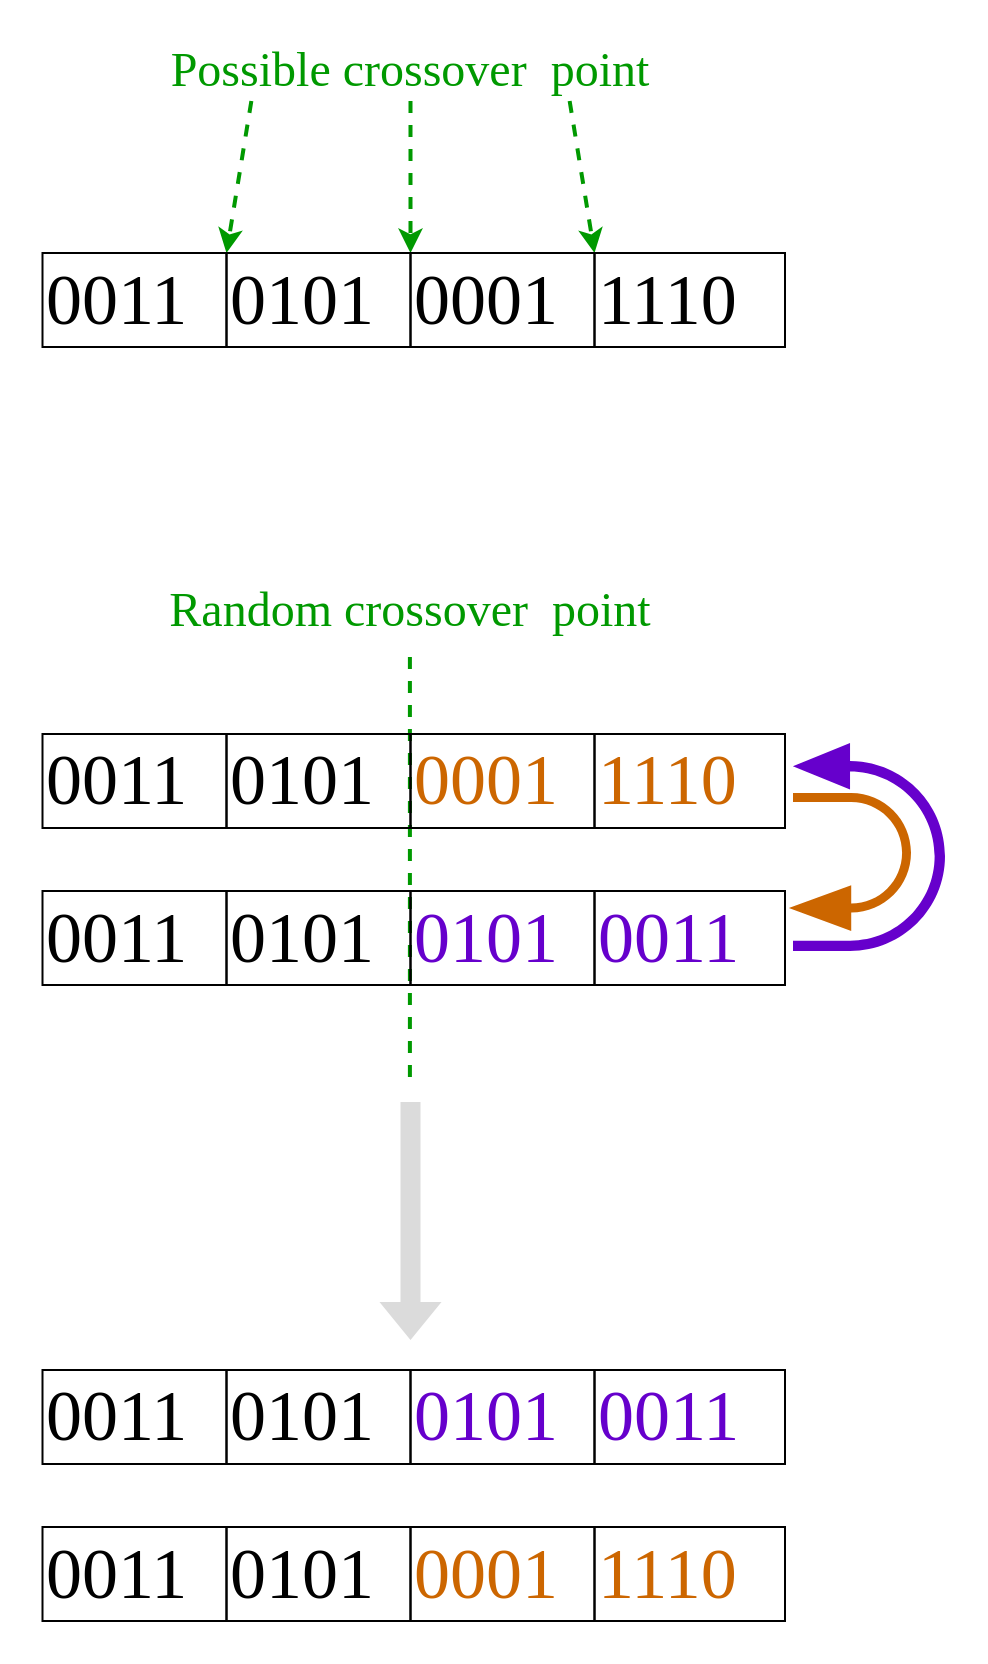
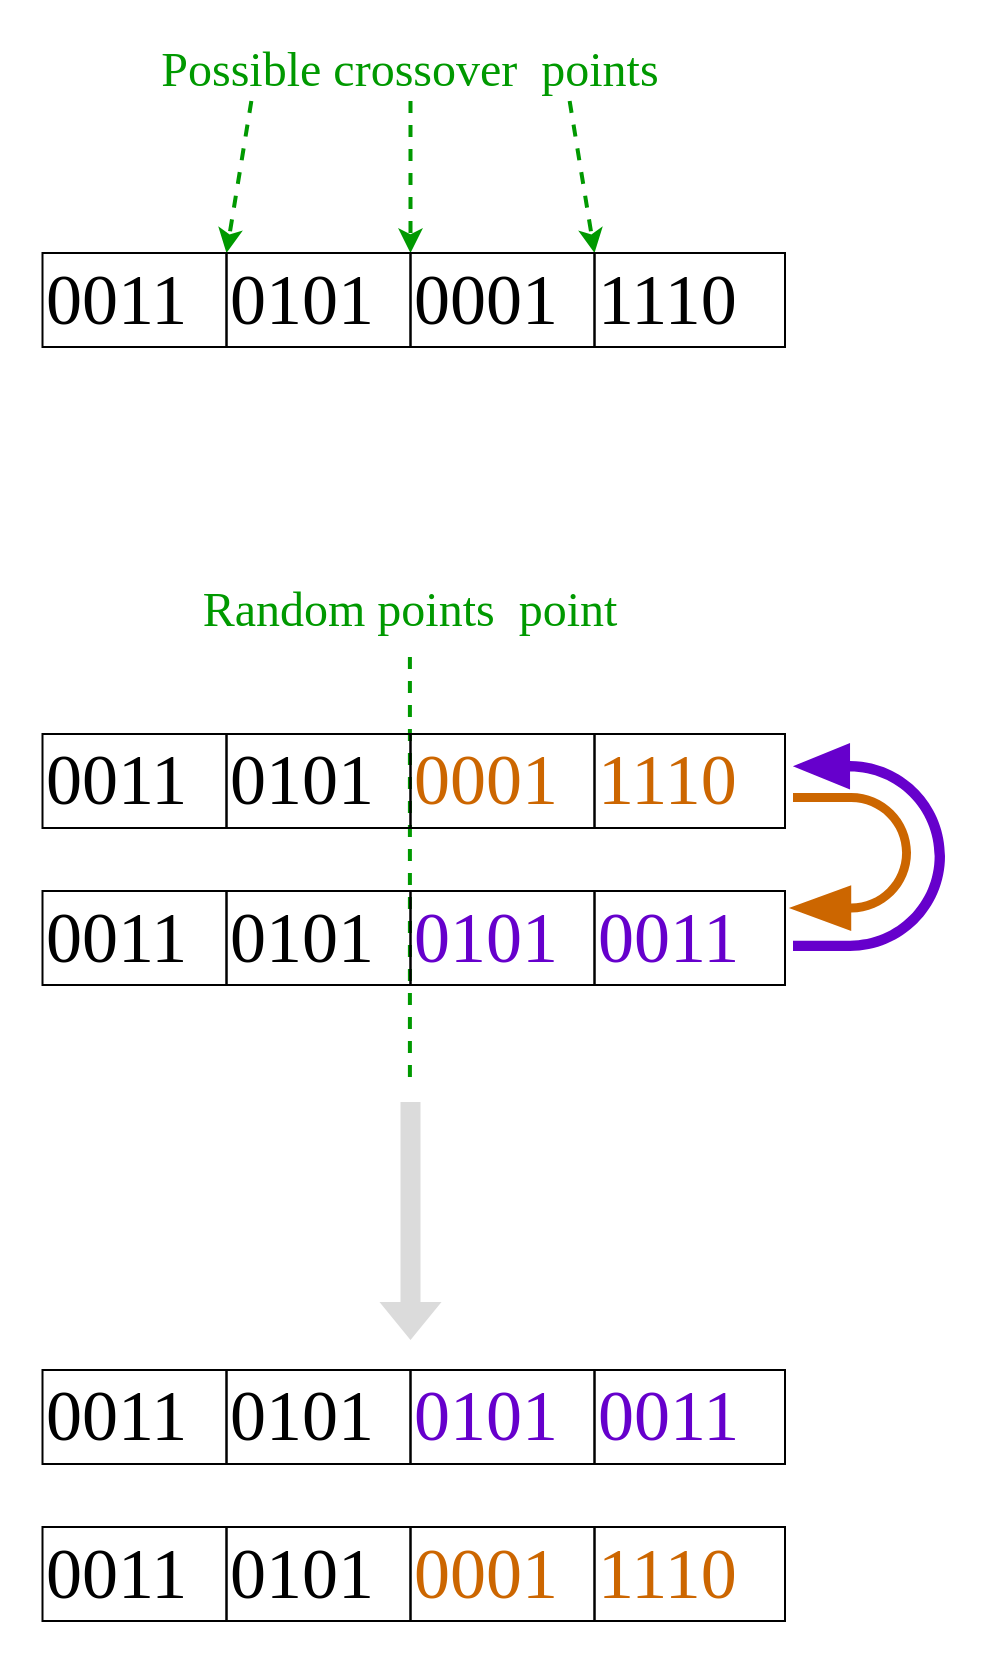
  <mxCell id="0" />
  <mxCell id="1" parent="0" />
  <mxCell id="2" value="&lt;font style=&quot;font-size: 36px;&quot; face=&quot;Verdana&quot;&gt;0011&lt;/font&gt;" style="text;html=1;strokeColor=default;fillColor=none;align=left;verticalAlign=middle;whiteSpace=wrap;rounded=0;" vertex="1" parent="1"><mxGeometry x="20.75" y="126" width="92" height="47" as="geometry" /></mxCell>
  <mxCell id="3" value="" style="endArrow=classic;html=1;rounded=0;entryX=1;entryY=0;entryDx=0;entryDy=0;strokeColor=#009900;exitX=0.25;exitY=1;exitDx=0;exitDy=0;dashed=1;strokeWidth=2;" edge="1" parent="1" source="4" target="2"><mxGeometry width="50" height="50" relative="1" as="geometry"><mxPoint x="131.5" y="50" as="sourcePoint" /><mxPoint x="271.5" y="110" as="targetPoint" /><Array as="points" /></mxGeometry></mxCell>
- <mxCell id="4" value="&lt;font style=&quot;font-size: 24px;&quot; face=&quot;Verdana&quot;&gt;Possible crossover&amp;nbsp; point&lt;/font&gt;" style="text;html=1;strokeColor=none;fillColor=none;align=center;verticalAlign=middle;whiteSpace=wrap;rounded=0;fontColor=#009900;" vertex="1" parent="1"><mxGeometry x="45.61" y="20" width="318.28" height="30" as="geometry" /></mxCell>
+ <mxCell id="4" value="&lt;font style=&quot;font-size: 24px;&quot; face=&quot;Verdana&quot;&gt;Possible crossover&amp;nbsp; points&lt;/font&gt;" style="text;html=1;strokeColor=none;fillColor=none;align=center;verticalAlign=middle;whiteSpace=wrap;rounded=0;fontColor=#009900;" vertex="1" parent="1"><mxGeometry x="45.61" y="20" width="318.28" height="30" as="geometry" /></mxCell>
  <mxCell id="5" value="" style="endArrow=classic;html=1;rounded=0;entryX=0;entryY=0;entryDx=0;entryDy=0;strokeColor=#009900;dashed=1;strokeWidth=2;" edge="1" parent="1" source="4" target="12"><mxGeometry width="50" height="50" relative="1" as="geometry"><mxPoint x="164.5" y="60" as="sourcePoint" /><mxPoint x="204.5" y="90" as="targetPoint" /></mxGeometry></mxCell>
  <mxCell id="6" value="" style="endArrow=classic;html=1;rounded=0;entryX=0;entryY=0;entryDx=0;entryDy=0;strokeColor=#009900;exitX=0.75;exitY=1;exitDx=0;exitDy=0;dashed=1;strokeWidth=2;" edge="1" parent="1" source="4" target="13"><mxGeometry width="50" height="50" relative="1" as="geometry"><mxPoint x="174.5" y="70" as="sourcePoint" /><mxPoint x="381.5" y="90" as="targetPoint" /><Array as="points" /></mxGeometry></mxCell>
  <mxCell id="7" value="" style="endArrow=none;dashed=1;html=1;rounded=0;strokeWidth=2;strokeColor=#009900;" edge="1" parent="1"><mxGeometry width="50" height="50" relative="1" as="geometry"><mxPoint x="204.45" y="538" as="sourcePoint" /><mxPoint x="204.45" y="323" as="targetPoint" /></mxGeometry></mxCell>
  <mxCell id="8" value="" style="html=1;shadow=0;dashed=0;align=center;verticalAlign=middle;shape=mxgraph.arrows2.uTurnArrow;dy=2.59;arrowHead=23.28;dx2=28.6;direction=east;flipH=1;strokeColor=none;fillColor=#6600CC;gradientColor=none;" vertex="1" parent="1"><mxGeometry x="396" y="371" width="76" height="104" as="geometry" /></mxCell>
  <mxCell id="9" value="" style="shape=flexArrow;endArrow=classic;html=1;rounded=0;fillColor=#DBDBDB;strokeColor=none;" edge="1" parent="1"><mxGeometry width="50" height="50" relative="1" as="geometry"><mxPoint x="204.75" y="550" as="sourcePoint" /><mxPoint x="204.75" y="670" as="targetPoint" /></mxGeometry></mxCell>
- <mxCell id="10" value="&lt;font style=&quot;font-size: 24px;&quot; face=&quot;Verdana&quot;&gt;Random crossover&amp;nbsp; point&lt;/font&gt;" style="text;html=1;strokeColor=none;fillColor=none;align=center;verticalAlign=middle;whiteSpace=wrap;rounded=0;fontColor=#009900;" vertex="1" parent="1"><mxGeometry x="45.61" y="290" width="318.28" height="30" as="geometry" /></mxCell>
+ <mxCell id="10" value="&lt;font style=&quot;font-size: 24px;&quot; face=&quot;Verdana&quot;&gt;Random points&amp;nbsp; point&lt;/font&gt;" style="text;html=1;strokeColor=none;fillColor=none;align=center;verticalAlign=middle;whiteSpace=wrap;rounded=0;fontColor=#009900;" vertex="1" parent="1"><mxGeometry x="45.61" y="290" width="318.28" height="30" as="geometry" /></mxCell>
  <mxCell id="11" value="&lt;font style=&quot;font-size: 36px;&quot; face=&quot;Verdana&quot;&gt;0101&lt;/font&gt;" style="text;html=1;strokeColor=default;fillColor=none;align=left;verticalAlign=middle;whiteSpace=wrap;rounded=0;" vertex="1" parent="1"><mxGeometry x="112.75" y="126" width="92" height="47" as="geometry" /></mxCell>
  <mxCell id="12" value="&lt;font style=&quot;font-size: 36px;&quot; face=&quot;Verdana&quot;&gt;0001&lt;/font&gt;" style="text;html=1;strokeColor=default;fillColor=none;align=left;verticalAlign=middle;whiteSpace=wrap;rounded=0;" vertex="1" parent="1"><mxGeometry x="204.75" y="126" width="92" height="47" as="geometry" /></mxCell>
  <mxCell id="13" value="&lt;font style=&quot;font-size: 36px;&quot; face=&quot;Verdana&quot;&gt;1110&lt;/font&gt;" style="text;html=1;strokeColor=default;fillColor=none;align=left;verticalAlign=middle;whiteSpace=wrap;rounded=0;" vertex="1" parent="1"><mxGeometry x="296.75" y="126" width="95.25" height="47" as="geometry" /></mxCell>
  <mxCell id="14" value="&lt;font style=&quot;font-size: 36px;&quot; face=&quot;Verdana&quot;&gt;0011&lt;/font&gt;" style="text;html=1;strokeColor=default;fillColor=none;align=left;verticalAlign=middle;whiteSpace=wrap;rounded=0;" vertex="1" parent="1"><mxGeometry x="20.75" y="366.5" width="92" height="47" as="geometry" /></mxCell>
  <mxCell id="15" value="&lt;font style=&quot;font-size: 36px;&quot; face=&quot;Verdana&quot;&gt;0101&lt;/font&gt;" style="text;html=1;strokeColor=default;fillColor=none;align=left;verticalAlign=middle;whiteSpace=wrap;rounded=0;perimeterSpacing=0;" vertex="1" parent="1"><mxGeometry x="112.75" y="366.5" width="92" height="47" as="geometry" /></mxCell>
  <mxCell id="16" value="&lt;font style=&quot;font-size: 36px;&quot; face=&quot;Verdana&quot; color=&quot;#cc6600&quot;&gt;0001&lt;/font&gt;" style="text;html=1;strokeColor=default;fillColor=none;align=left;verticalAlign=middle;whiteSpace=wrap;rounded=0;" vertex="1" parent="1"><mxGeometry x="204.75" y="366.5" width="92" height="47" as="geometry" /></mxCell>
  <mxCell id="17" value="&lt;font style=&quot;font-size: 36px;&quot; face=&quot;Verdana&quot; color=&quot;#cc6600&quot;&gt;1110&lt;/font&gt;" style="text;html=1;strokeColor=default;fillColor=none;align=left;verticalAlign=middle;whiteSpace=wrap;rounded=0;" vertex="1" parent="1"><mxGeometry x="296.75" y="366.5" width="95.25" height="47" as="geometry" /></mxCell>
  <mxCell id="18" value="&lt;font style=&quot;font-size: 36px;&quot; face=&quot;Verdana&quot;&gt;0011&lt;/font&gt;" style="text;html=1;strokeColor=default;fillColor=none;align=left;verticalAlign=middle;whiteSpace=wrap;rounded=0;" vertex="1" parent="1"><mxGeometry x="20.75" y="445" width="92" height="47" as="geometry" /></mxCell>
  <mxCell id="19" value="&lt;font style=&quot;font-size: 36px;&quot; face=&quot;Verdana&quot;&gt;0101&lt;/font&gt;" style="text;html=1;strokeColor=default;fillColor=none;align=left;verticalAlign=middle;whiteSpace=wrap;rounded=0;" vertex="1" parent="1"><mxGeometry x="112.75" y="445" width="92" height="47" as="geometry" /></mxCell>
  <mxCell id="20" value="&lt;font style=&quot;font-size: 36px;&quot; face=&quot;Verdana&quot; color=&quot;#6600cc&quot;&gt;0101&lt;/font&gt;" style="text;html=1;strokeColor=default;fillColor=none;align=left;verticalAlign=middle;whiteSpace=wrap;rounded=0;" vertex="1" parent="1"><mxGeometry x="204.75" y="445" width="92" height="47" as="geometry" /></mxCell>
  <mxCell id="21" value="&lt;font style=&quot;font-size: 36px;&quot; face=&quot;Verdana&quot; color=&quot;#6600cc&quot;&gt;0011&lt;/font&gt;" style="text;html=1;strokeColor=default;fillColor=none;align=left;verticalAlign=middle;whiteSpace=wrap;rounded=0;" vertex="1" parent="1"><mxGeometry x="296.75" y="445" width="95.25" height="47" as="geometry" /></mxCell>
  <mxCell id="22" value="" style="html=1;shadow=0;dashed=0;align=center;verticalAlign=middle;shape=mxgraph.arrows2.uTurnArrow;dy=2.23;arrowHead=22.91;dx2=31.19;direction=west;flipH=0;strokeColor=none;fillColor=#CC6600;" vertex="1" parent="1"><mxGeometry x="396" y="396" width="59" height="69" as="geometry" /></mxCell>
  <mxCell id="23" value="&lt;font style=&quot;font-size: 36px;&quot; face=&quot;Verdana&quot;&gt;0011&lt;/font&gt;" style="text;html=1;strokeColor=default;fillColor=none;align=left;verticalAlign=middle;whiteSpace=wrap;rounded=0;" vertex="1" parent="1"><mxGeometry x="20.75" y="684.5" width="92" height="47" as="geometry" /></mxCell>
  <mxCell id="24" value="&lt;font style=&quot;font-size: 36px;&quot; face=&quot;Verdana&quot;&gt;0101&lt;/font&gt;" style="text;html=1;strokeColor=default;fillColor=none;align=left;verticalAlign=middle;whiteSpace=wrap;rounded=0;perimeterSpacing=0;" vertex="1" parent="1"><mxGeometry x="112.75" y="684.5" width="92" height="47" as="geometry" /></mxCell>
  <mxCell id="25" value="&lt;font style=&quot;font-size: 36px;&quot; face=&quot;Verdana&quot; color=&quot;#cc6600&quot;&gt;0001&lt;/font&gt;" style="text;html=1;strokeColor=default;fillColor=none;align=left;verticalAlign=middle;whiteSpace=wrap;rounded=0;" vertex="1" parent="1"><mxGeometry x="204.75" y="763" width="92" height="47" as="geometry" /></mxCell>
  <mxCell id="26" value="&lt;font style=&quot;font-size: 36px;&quot; face=&quot;Verdana&quot; color=&quot;#cc6600&quot;&gt;1110&lt;/font&gt;" style="text;html=1;strokeColor=default;fillColor=none;align=left;verticalAlign=middle;whiteSpace=wrap;rounded=0;" vertex="1" parent="1"><mxGeometry x="296.75" y="763" width="95.25" height="47" as="geometry" /></mxCell>
  <mxCell id="27" value="&lt;font style=&quot;font-size: 36px;&quot; face=&quot;Verdana&quot;&gt;0011&lt;/font&gt;" style="text;html=1;strokeColor=default;fillColor=none;align=left;verticalAlign=middle;whiteSpace=wrap;rounded=0;" vertex="1" parent="1"><mxGeometry x="20.75" y="763" width="92" height="47" as="geometry" /></mxCell>
  <mxCell id="28" value="&lt;font style=&quot;font-size: 36px;&quot; face=&quot;Verdana&quot;&gt;0101&lt;/font&gt;" style="text;html=1;strokeColor=default;fillColor=none;align=left;verticalAlign=middle;whiteSpace=wrap;rounded=0;" vertex="1" parent="1"><mxGeometry x="112.75" y="763" width="92" height="47" as="geometry" /></mxCell>
  <mxCell id="29" value="&lt;font style=&quot;font-size: 36px;&quot; face=&quot;Verdana&quot; color=&quot;#6600cc&quot;&gt;0101&lt;/font&gt;" style="text;html=1;strokeColor=default;fillColor=none;align=left;verticalAlign=middle;whiteSpace=wrap;rounded=0;" vertex="1" parent="1"><mxGeometry x="204.75" y="684.5" width="92" height="47" as="geometry" /></mxCell>
  <mxCell id="30" value="&lt;font style=&quot;font-size: 36px;&quot; face=&quot;Verdana&quot; color=&quot;#6600cc&quot;&gt;0011&lt;/font&gt;" style="text;html=1;strokeColor=default;fillColor=none;align=left;verticalAlign=middle;whiteSpace=wrap;rounded=0;" vertex="1" parent="1"><mxGeometry x="296.75" y="684.5" width="95.25" height="47" as="geometry" /></mxCell>
